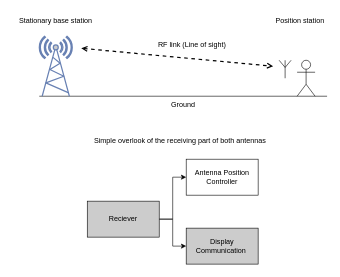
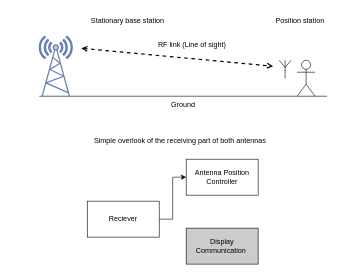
  <mxCell id="0" />
  <mxCell id="1" parent="0" />
  <mxCell id="2" value="" style="shape=umlActor;verticalLabelPosition=bottom;verticalAlign=top;html=1;outlineConnect=0;" vertex="1" parent="1"><mxGeometry x="495" y="100" width="30" height="60" as="geometry" /></mxCell>
  <mxCell id="3" value="" style="endArrow=none;html=1;rounded=0;" edge="1" parent="1"><mxGeometry width="50" height="50" relative="1" as="geometry"><mxPoint x="65" y="160" as="sourcePoint" /><mxPoint x="545" y="160" as="targetPoint" /></mxGeometry></mxCell>
  <mxCell id="4" value="Ground" style="text;html=1;align=center;verticalAlign=middle;whiteSpace=wrap;rounded=0;" vertex="1" parent="1"><mxGeometry x="275" y="160" width="60" height="30" as="geometry" /></mxCell>
  <mxCell id="5" value="" style="fontColor=#0066CC;verticalAlign=top;verticalLabelPosition=bottom;labelPosition=center;align=center;html=1;outlineConnect=0;fillColor=#CCCCCC;strokeColor=#6881B3;gradientColor=none;gradientDirection=north;strokeWidth=2;shape=mxgraph.networks.radio_tower;" vertex="1" parent="1"><mxGeometry x="65" y="60" width="55" height="100" as="geometry" /></mxCell>
  <mxCell id="6" value="" style="verticalLabelPosition=bottom;shadow=0;dashed=0;align=center;html=1;verticalAlign=top;shape=mxgraph.electrical.radio.aerial_-_antenna_1;" vertex="1" parent="1"><mxGeometry x="465" y="100" width="20" height="30" as="geometry" /></mxCell>
  <mxCell id="7" value="" style="endArrow=open;dashed=1;html=1;rounded=0;startArrow=open;startFill=0;endFill=0;strokeWidth=2;" edge="1" parent="1"><mxGeometry width="50" height="50" relative="1" as="geometry"><mxPoint x="135" y="80" as="sourcePoint" /><mxPoint x="455" y="110" as="targetPoint" /></mxGeometry></mxCell>
- <mxCell id="8" value="Stationary base station" style="text;html=1;align=center;verticalAlign=middle;whiteSpace=wrap;rounded=0;" vertex="1" parent="1"><mxGeometry x="20" y="20" width="145" height="30" as="geometry" /></mxCell>
+ <mxCell id="8" value="Stationary base station" style="text;html=1;align=center;verticalAlign=middle;whiteSpace=wrap;rounded=0;" vertex="1" parent="1"><mxGeometry x="140" y="20" width="145" height="30" as="geometry" /></mxCell>
  <mxCell id="9" value="RF link (Line of sight)" style="text;html=1;align=center;verticalAlign=middle;whiteSpace=wrap;rounded=0;" vertex="1" parent="1"><mxGeometry x="250" y="60" width="140" height="30" as="geometry" /></mxCell>
  <mxCell id="10" value="Position station" style="text;html=1;align=center;verticalAlign=middle;whiteSpace=wrap;rounded=0;" vertex="1" parent="1"><mxGeometry x="455" y="20" width="90" height="30" as="geometry" /></mxCell>
- <mxCell id="11" style="edgeStyle=orthogonalEdgeStyle;rounded=0;orthogonalLoop=1;jettySize=auto;html=1;exitX=1;exitY=0.5;exitDx=0;exitDy=0;entryX=0;entryY=0.5;entryDx=0;entryDy=0;" edge="1" parent="1" source="13" target="15"><mxGeometry relative="1" as="geometry" /></mxCell>
  <mxCell id="12" style="edgeStyle=orthogonalEdgeStyle;rounded=0;orthogonalLoop=1;jettySize=auto;html=1;exitX=1;exitY=0.5;exitDx=0;exitDy=0;entryX=0;entryY=0.5;entryDx=0;entryDy=0;" edge="1" parent="1" source="13" target="14"><mxGeometry relative="1" as="geometry" /></mxCell>
- <mxCell id="13" value="Reciever" style="rounded=0;whiteSpace=wrap;html=1;fillColor=#cccccc;" vertex="1" parent="1"><mxGeometry x="145" y="335" width="120" height="60" as="geometry" /></mxCell>
+ <mxCell id="13" value="Reciever" style="rounded=0;whiteSpace=wrap;html=1;" vertex="1" parent="1"><mxGeometry x="145" y="335" width="120" height="60" as="geometry" /></mxCell>
  <mxCell id="14" value="Antenna Position Controller" style="rounded=0;whiteSpace=wrap;html=1;" vertex="1" parent="1"><mxGeometry x="310" y="265" width="120" height="60" as="geometry" /></mxCell>
  <mxCell id="15" value="Display Communication&amp;nbsp;" style="rounded=0;whiteSpace=wrap;html=1;fillColor=#cccccc;" vertex="1" parent="1"><mxGeometry x="310" y="380" width="120" height="60" as="geometry" /></mxCell>
  <mxCell id="16" style="edgeStyle=orthogonalEdgeStyle;rounded=0;orthogonalLoop=1;jettySize=auto;html=1;exitX=0.5;exitY=1;exitDx=0;exitDy=0;" edge="1" parent="1" source="13" target="13"><mxGeometry relative="1" as="geometry" /></mxCell>
  <mxCell id="17" value="Simple overlook of the receiving part of both antennas" style="text;html=1;align=center;verticalAlign=middle;whiteSpace=wrap;rounded=0;" vertex="1" parent="1"><mxGeometry x="115" y="220" width="370" height="30" as="geometry" /></mxCell>
